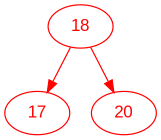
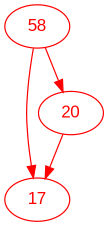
  digraph {
    fontname="Liberation Sans"
    node [color=red fontcolor=red fontname="Liberation Sans"]
    edge [color=red fontname="Liberation Sans"]
-   18
+   18 [label=58]
    17
    20
    18 -> 17
    18 -> 20
+   20 -> 17
  }
